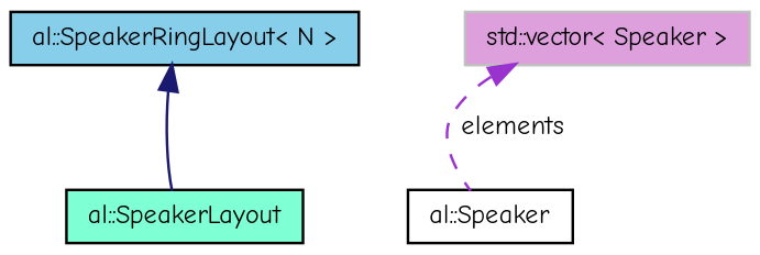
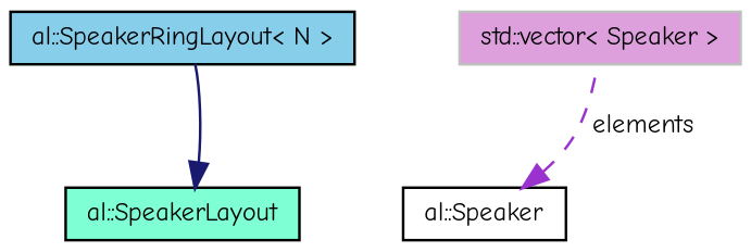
  digraph {
    fontname="Comic Neue"
    node [color=black fontname="Comic Neue" fontsize=10 shape=record style=filled]
    edge [dir=back fontname="Comic Neue" fontsize=10 labelfontname="FreeSans.ttf" labelfontsize=10]
    n1 [fillcolor=skyblue fontcolor=black height=0.2 label="al::SpeakerRingLayout\< N \>" width=0.4]
    n2 [fillcolor=aquamarine height=0.2 label="al::SpeakerLayout" width=0.4]
    n3 [color=grey75 fillcolor=plum height=0.2 label="std::vector\< Speaker \>" width=0.4]
    n4 [fillcolor=white height=0.2 label="al::Speaker" width=0.4]
-   n1 -> n2 [color=midnightblue style=solid]
-   n3 -> n4 [color=darkorchid3 label=" elements" style=dashed]
+   n2 -> n1 [color=midnightblue style=solid]
+   n4 -> n3 [color=darkorchid3 label=" elements" style=dashed]
  }
